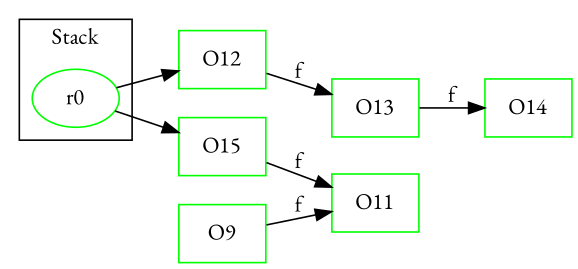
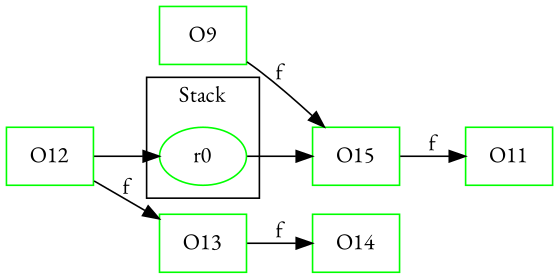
  digraph {
    fontname="EB Garamond"
    rankDir=LR
    rankdir=LR
    node [color=green fontname="EB Garamond" shape=box]
    edge [fontname="EB Garamond" weight=0.2]
    r0 [shape=""]
    O12
    n3 [label=O15]
    O13
    O9
    O11
    O14
    subgraph cluster_1 {
      label=Stack
      r0
    }
-   r0 -> O12 [weight=""]
+   O12 -> r0 [weight=""]
    r0 -> n3 [weight=""]
    O12 -> O13 [label=f]
    n3 -> O11 [label=f]
    O13 -> O14 [label=f]
-   O9 -> O11 [label=f]
+   O9 -> n3 [label=f]
  }
